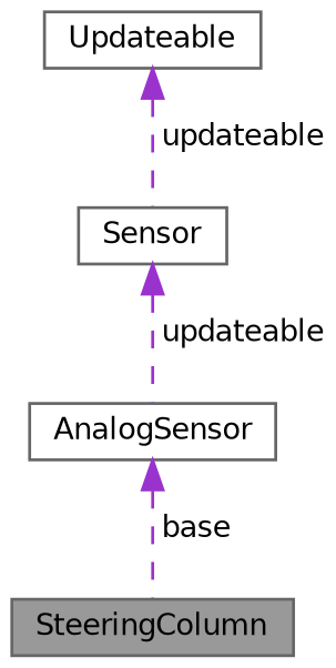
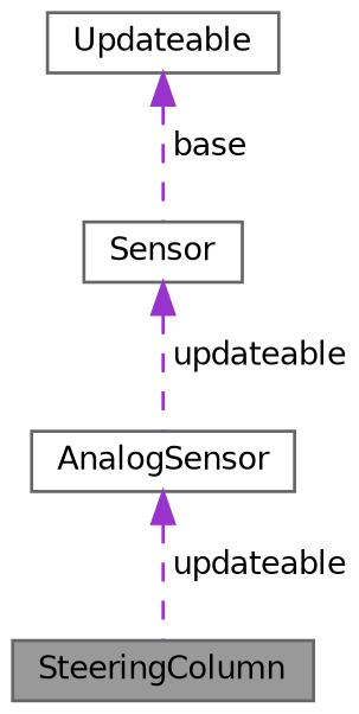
  digraph {
    node [color=gray40 fillcolor=white fontname=Helvetica fontsize=10 shape=box style=filled]
    edge [color=darkorchid3 dir=back fontname=Helvetica fontsize=10 labelfontname=Helvetica labelfontsize=10 style=dashed]
    n1 [fillcolor=grey60 fontcolor=black height=0.2 label=SteeringColumn width=0.4]
    n2 [height=0.2 label=AnalogSensor width=0.4]
    n3 [height=0.2 label=Sensor width=0.4]
    n4 [height=0.2 label=Updateable width=0.4]
-   n2 -> n1 [label=" base"]
+   n2 -> n1 [label=" updateable"]
    n3 -> n2 [label=" updateable"]
-   n4 -> n3 [label=" updateable"]
+   n4 -> n3 [label=" base"]
  }
